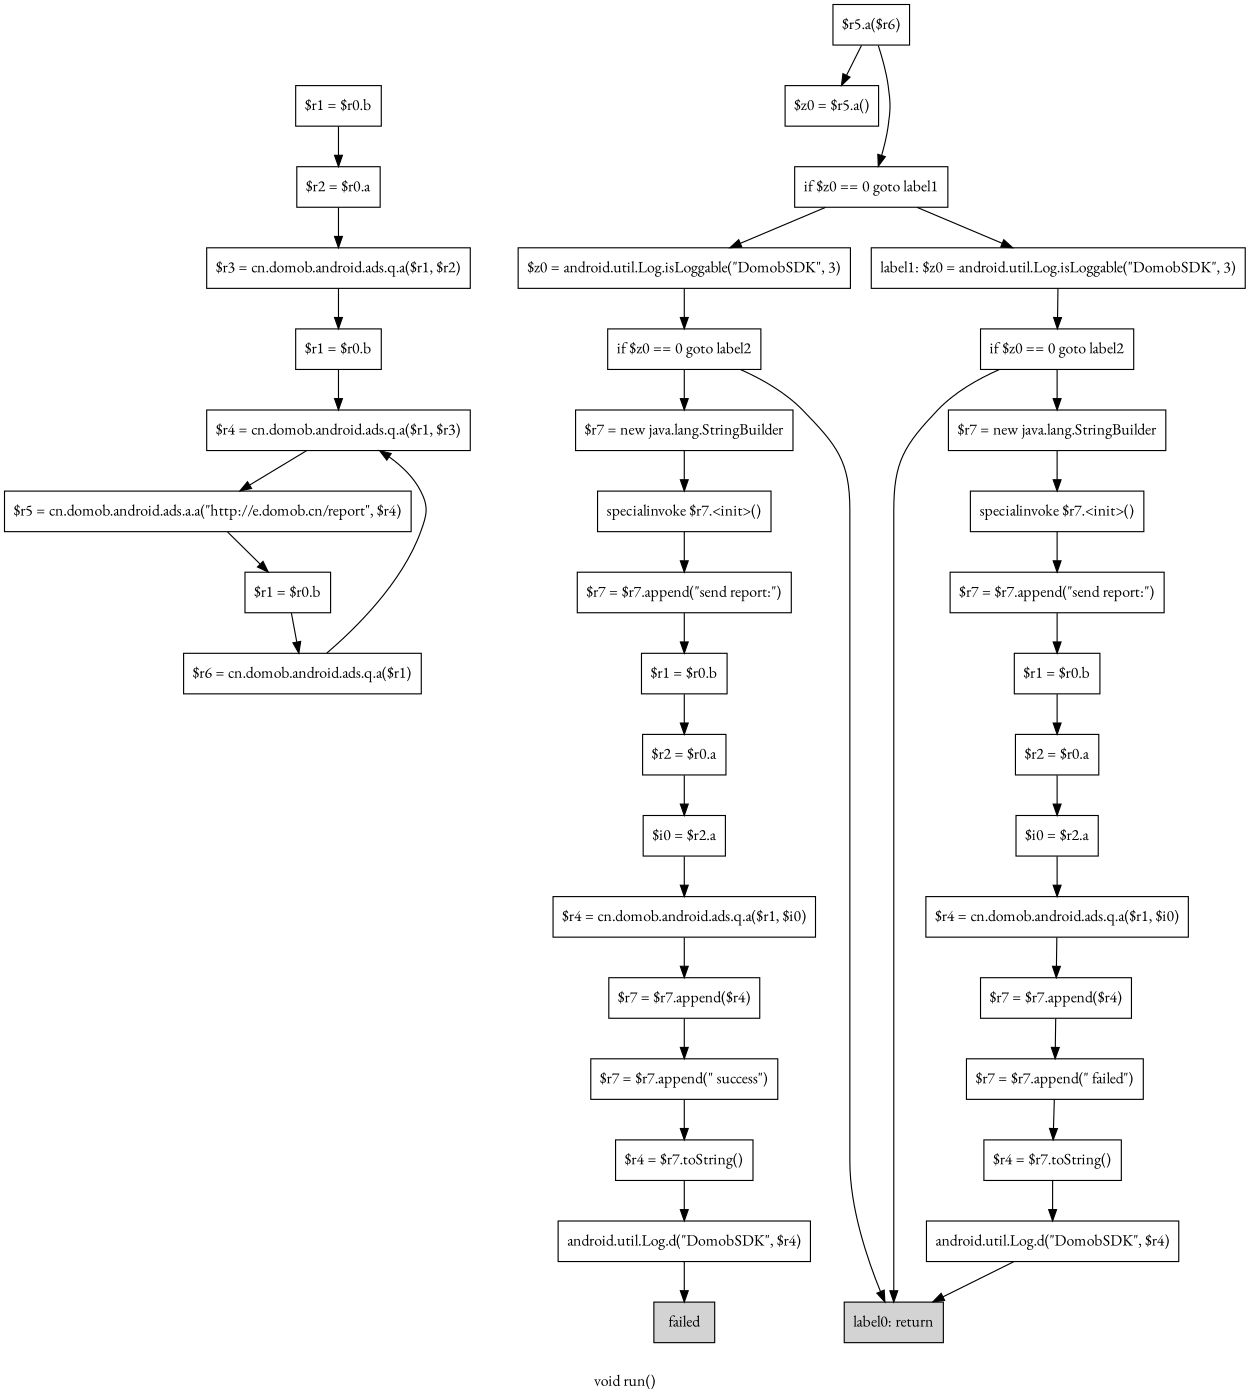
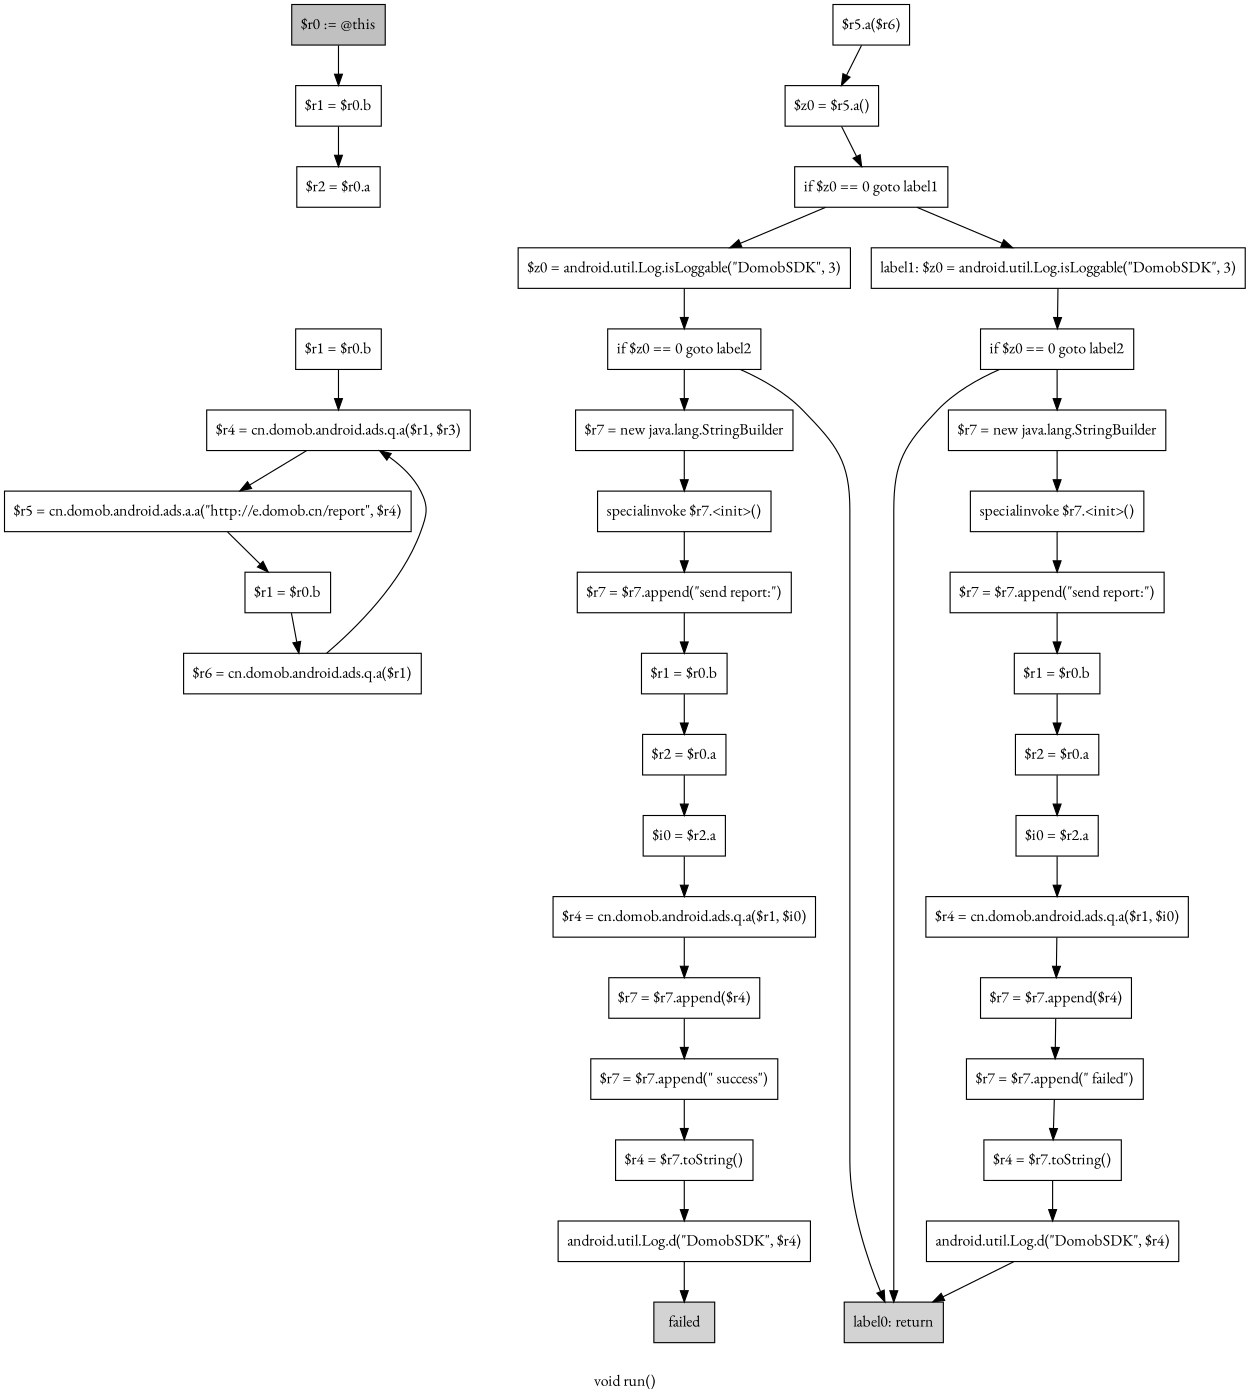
  digraph {
    fontname="EB Garamond"
    label="void run()"
    node [fontname="EB Garamond" shape=box]
    edge [fontname="EB Garamond"]
+   n1 [fillcolor=gray label="$r0 := @this" style=filled]
    n2 [label="$r1 = $r0.b"]
    n3 [label="$r2 = $r0.a"]
-   n4 [label="$r3 = cn.domob.android.ads.q.a($r1, $r2)"]
    n5 [label="$r1 = $r0.b"]
    n6 [label="$r4 = cn.domob.android.ads.q.a($r1, $r3)"]
    n7 [label="$r5 = cn.domob.android.ads.a.a(\"http://e.domob.cn/report\", $r4)"]
    n8 [label="$r1 = $r0.b"]
    n9 [label="$r6 = cn.domob.android.ads.q.a($r1)"]
    n10 [label="$r5.a($r6)"]
    n11 [label="$z0 = $r5.a()"]
    n12 [label="if $z0 == 0 goto label1"]
    n13 [label="$z0 = android.util.Log.isLoggable(\"DomobSDK\", 3)"]
    n14 [label="label1: $z0 = android.util.Log.isLoggable(\"DomobSDK\", 3)"]
    n15 [label="if $z0 == 0 goto label2"]
    n16 [label="if $z0 == 0 goto label2"]
    n17 [label="$r7 = new java.lang.StringBuilder"]
    n18 [fillcolor=lightgray label="label0: return" style=filled]
    n19 [label="$r7 = new java.lang.StringBuilder"]
    n20 [label="specialinvoke $r7.<init>()"]
    n21 [label="$r7 = $r7.append(\"send report:\")"]
    n22 [label="$r1 = $r0.b"]
    n23 [label="$r2 = $r0.a"]
    n24 [label="$i0 = $r2.a"]
    n25 [label="$r4 = cn.domob.android.ads.q.a($r1, $i0)"]
    n26 [label="$r7 = $r7.append($r4)"]
    n27 [label="$r7 = $r7.append(\" success\")"]
    n28 [label="$r4 = $r7.toString()"]
    n29 [label="android.util.Log.d(\"DomobSDK\", $r4)"]
    n30 [fillcolor=lightgray label=failed style=filled]
    n31 [label="specialinvoke $r7.<init>()"]
    n32 [label="$r7 = $r7.append(\"send report:\")"]
    n33 [label="$r1 = $r0.b"]
    n34 [label="$r2 = $r0.a"]
    n35 [label="$i0 = $r2.a"]
    n36 [label="$r4 = cn.domob.android.ads.q.a($r1, $i0)"]
    n37 [label="$r7 = $r7.append($r4)"]
    n38 [label="$r7 = $r7.append(\" failed\")"]
    n39 [label="$r4 = $r7.toString()"]
    n40 [label="android.util.Log.d(\"DomobSDK\", $r4)"]
+   n1 -> n2
    n2 -> n3
-   n3 -> n4
-   n4 -> n5
    n5 -> n6
    n6 -> n7
    n7 -> n8
    n8 -> n9
    n9 -> n6
    n10 -> n11
-   n10 -> n12
+   n11 -> n12
    n12 -> n13
    n12 -> n14
    n13 -> n15
    n14 -> n16
    n15 -> n17
    n15 -> n18
    n16 -> n18
    n16 -> n19
    n17 -> n20
    n19 -> n31
    n20 -> n21
    n21 -> n22
    n22 -> n23
    n23 -> n24
    n24 -> n25
    n25 -> n26
    n26 -> n27
    n27 -> n28
    n28 -> n29
    n29 -> n30
    n31 -> n32
    n32 -> n33
    n33 -> n34
    n34 -> n35
    n35 -> n36
    n36 -> n37
    n37 -> n38
    n38 -> n39
    n39 -> n40
    n40 -> n18
  }
